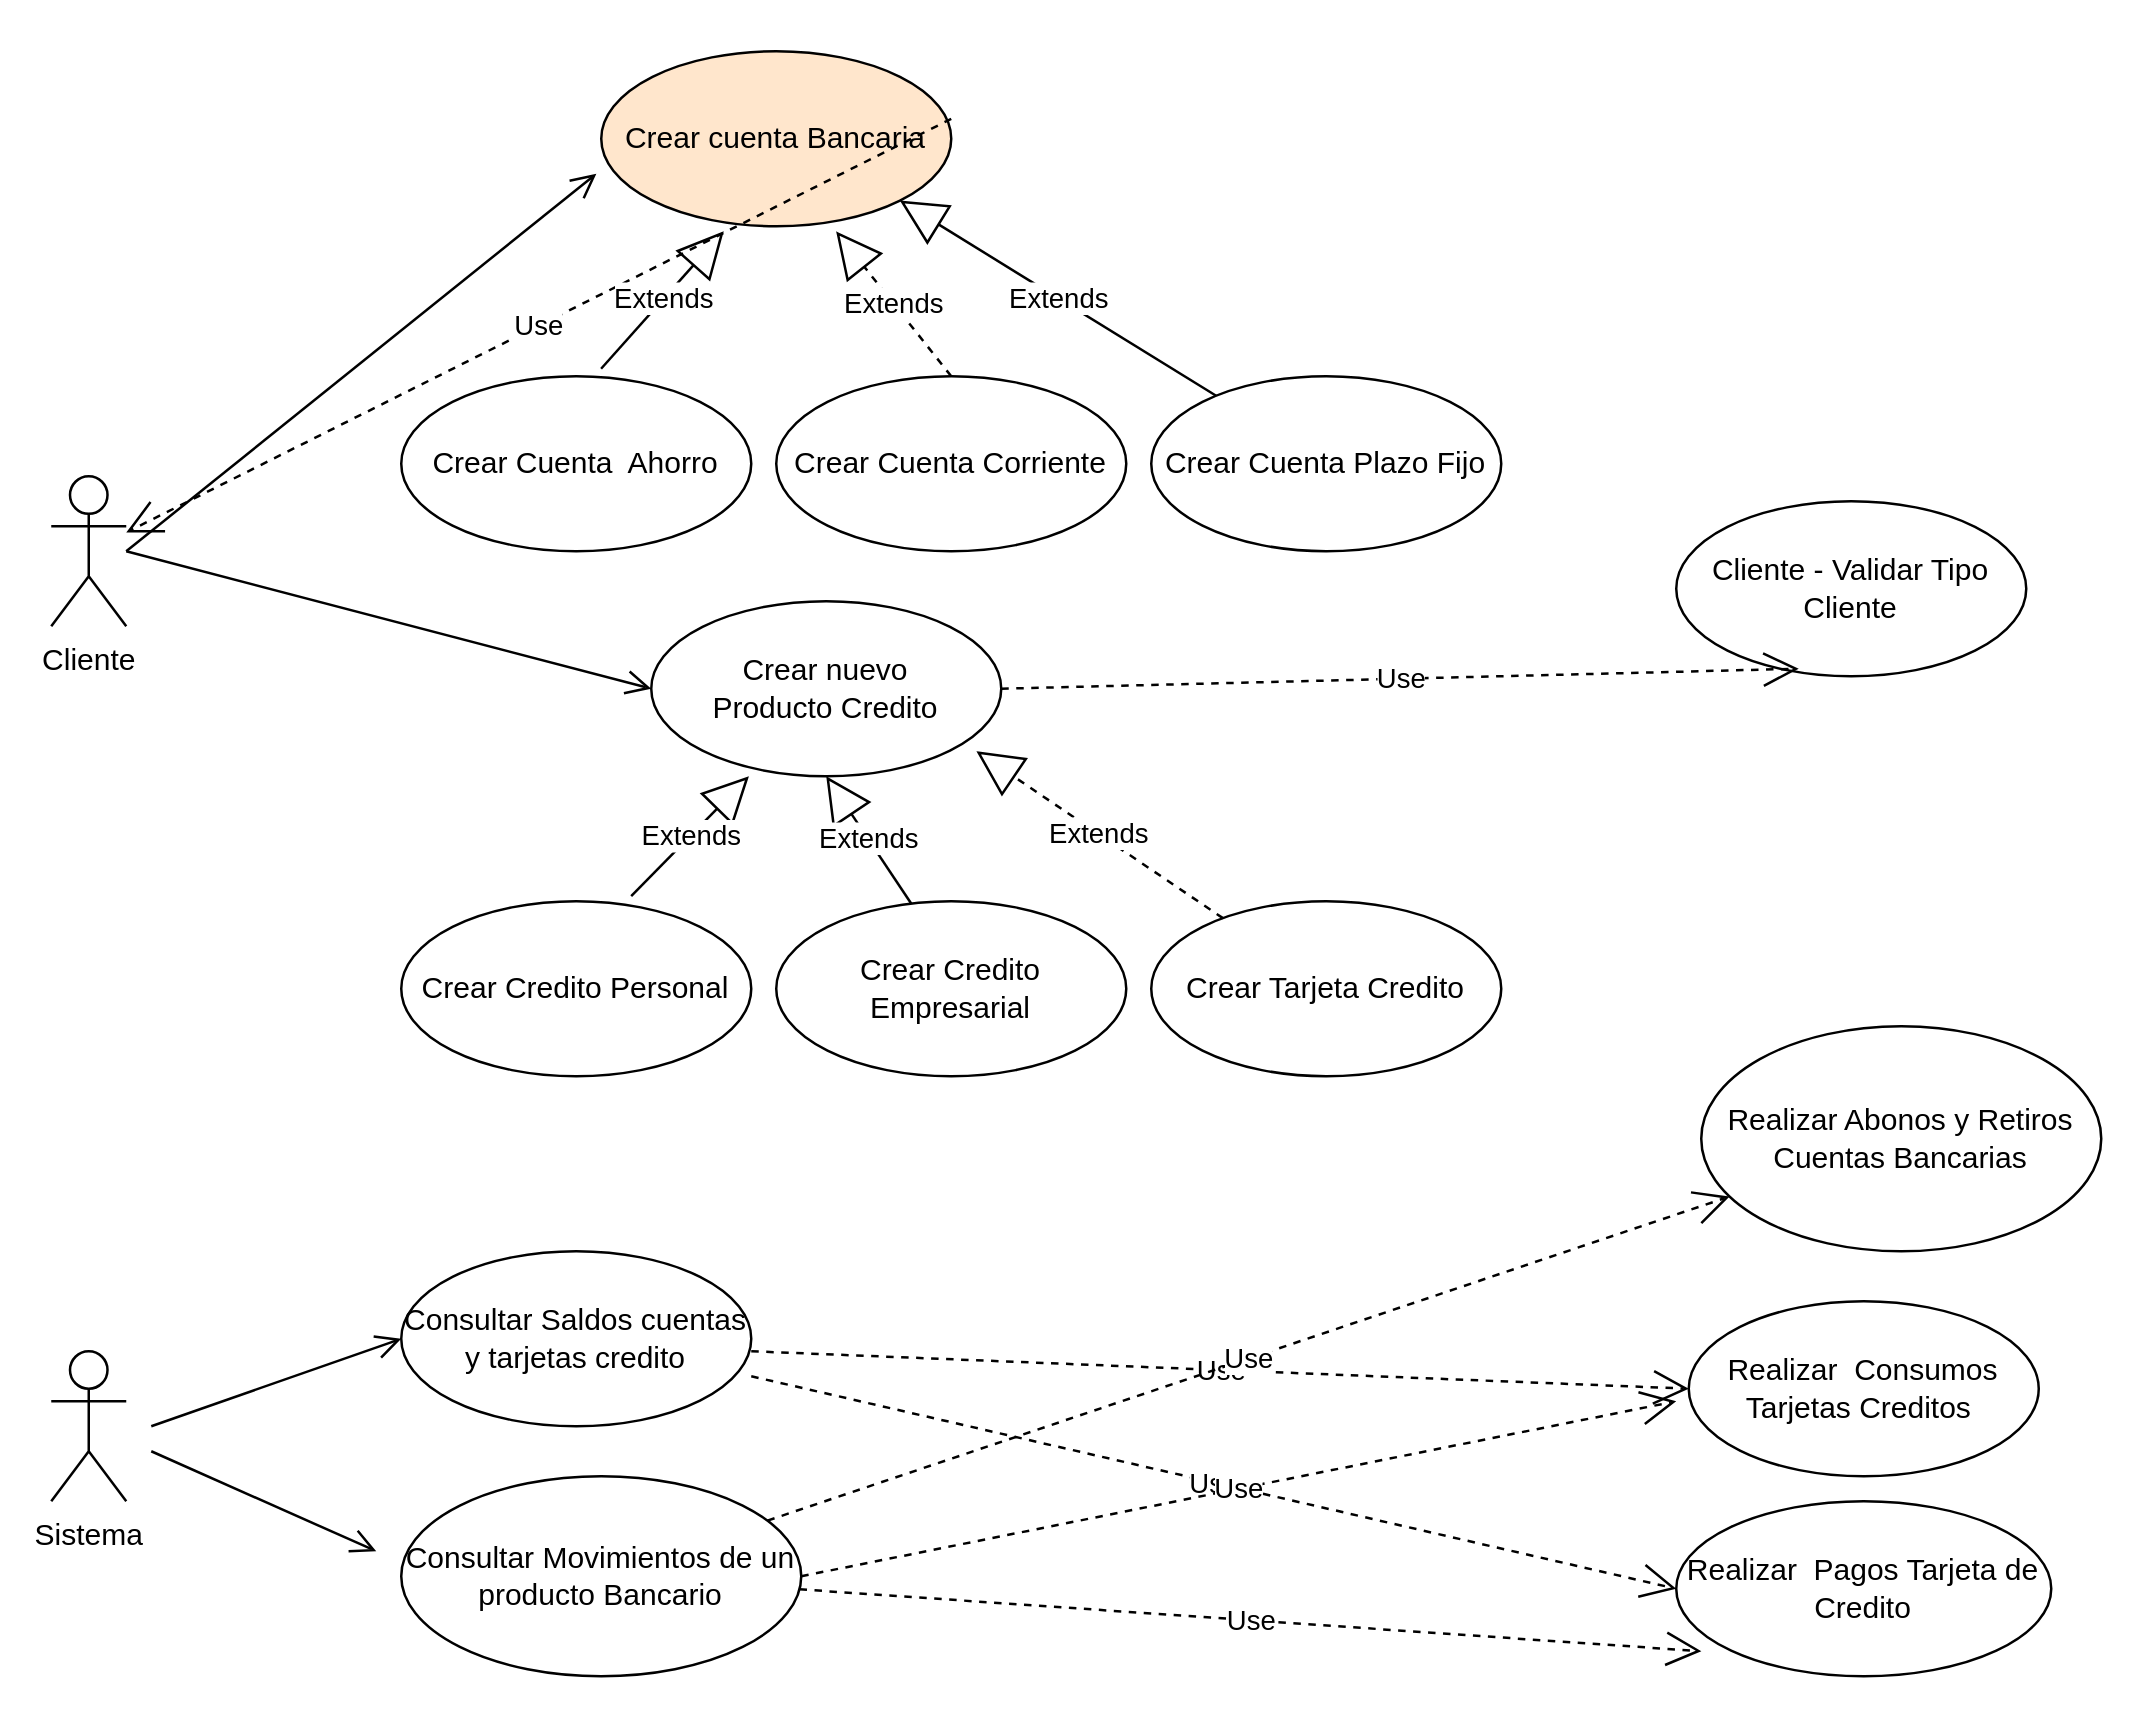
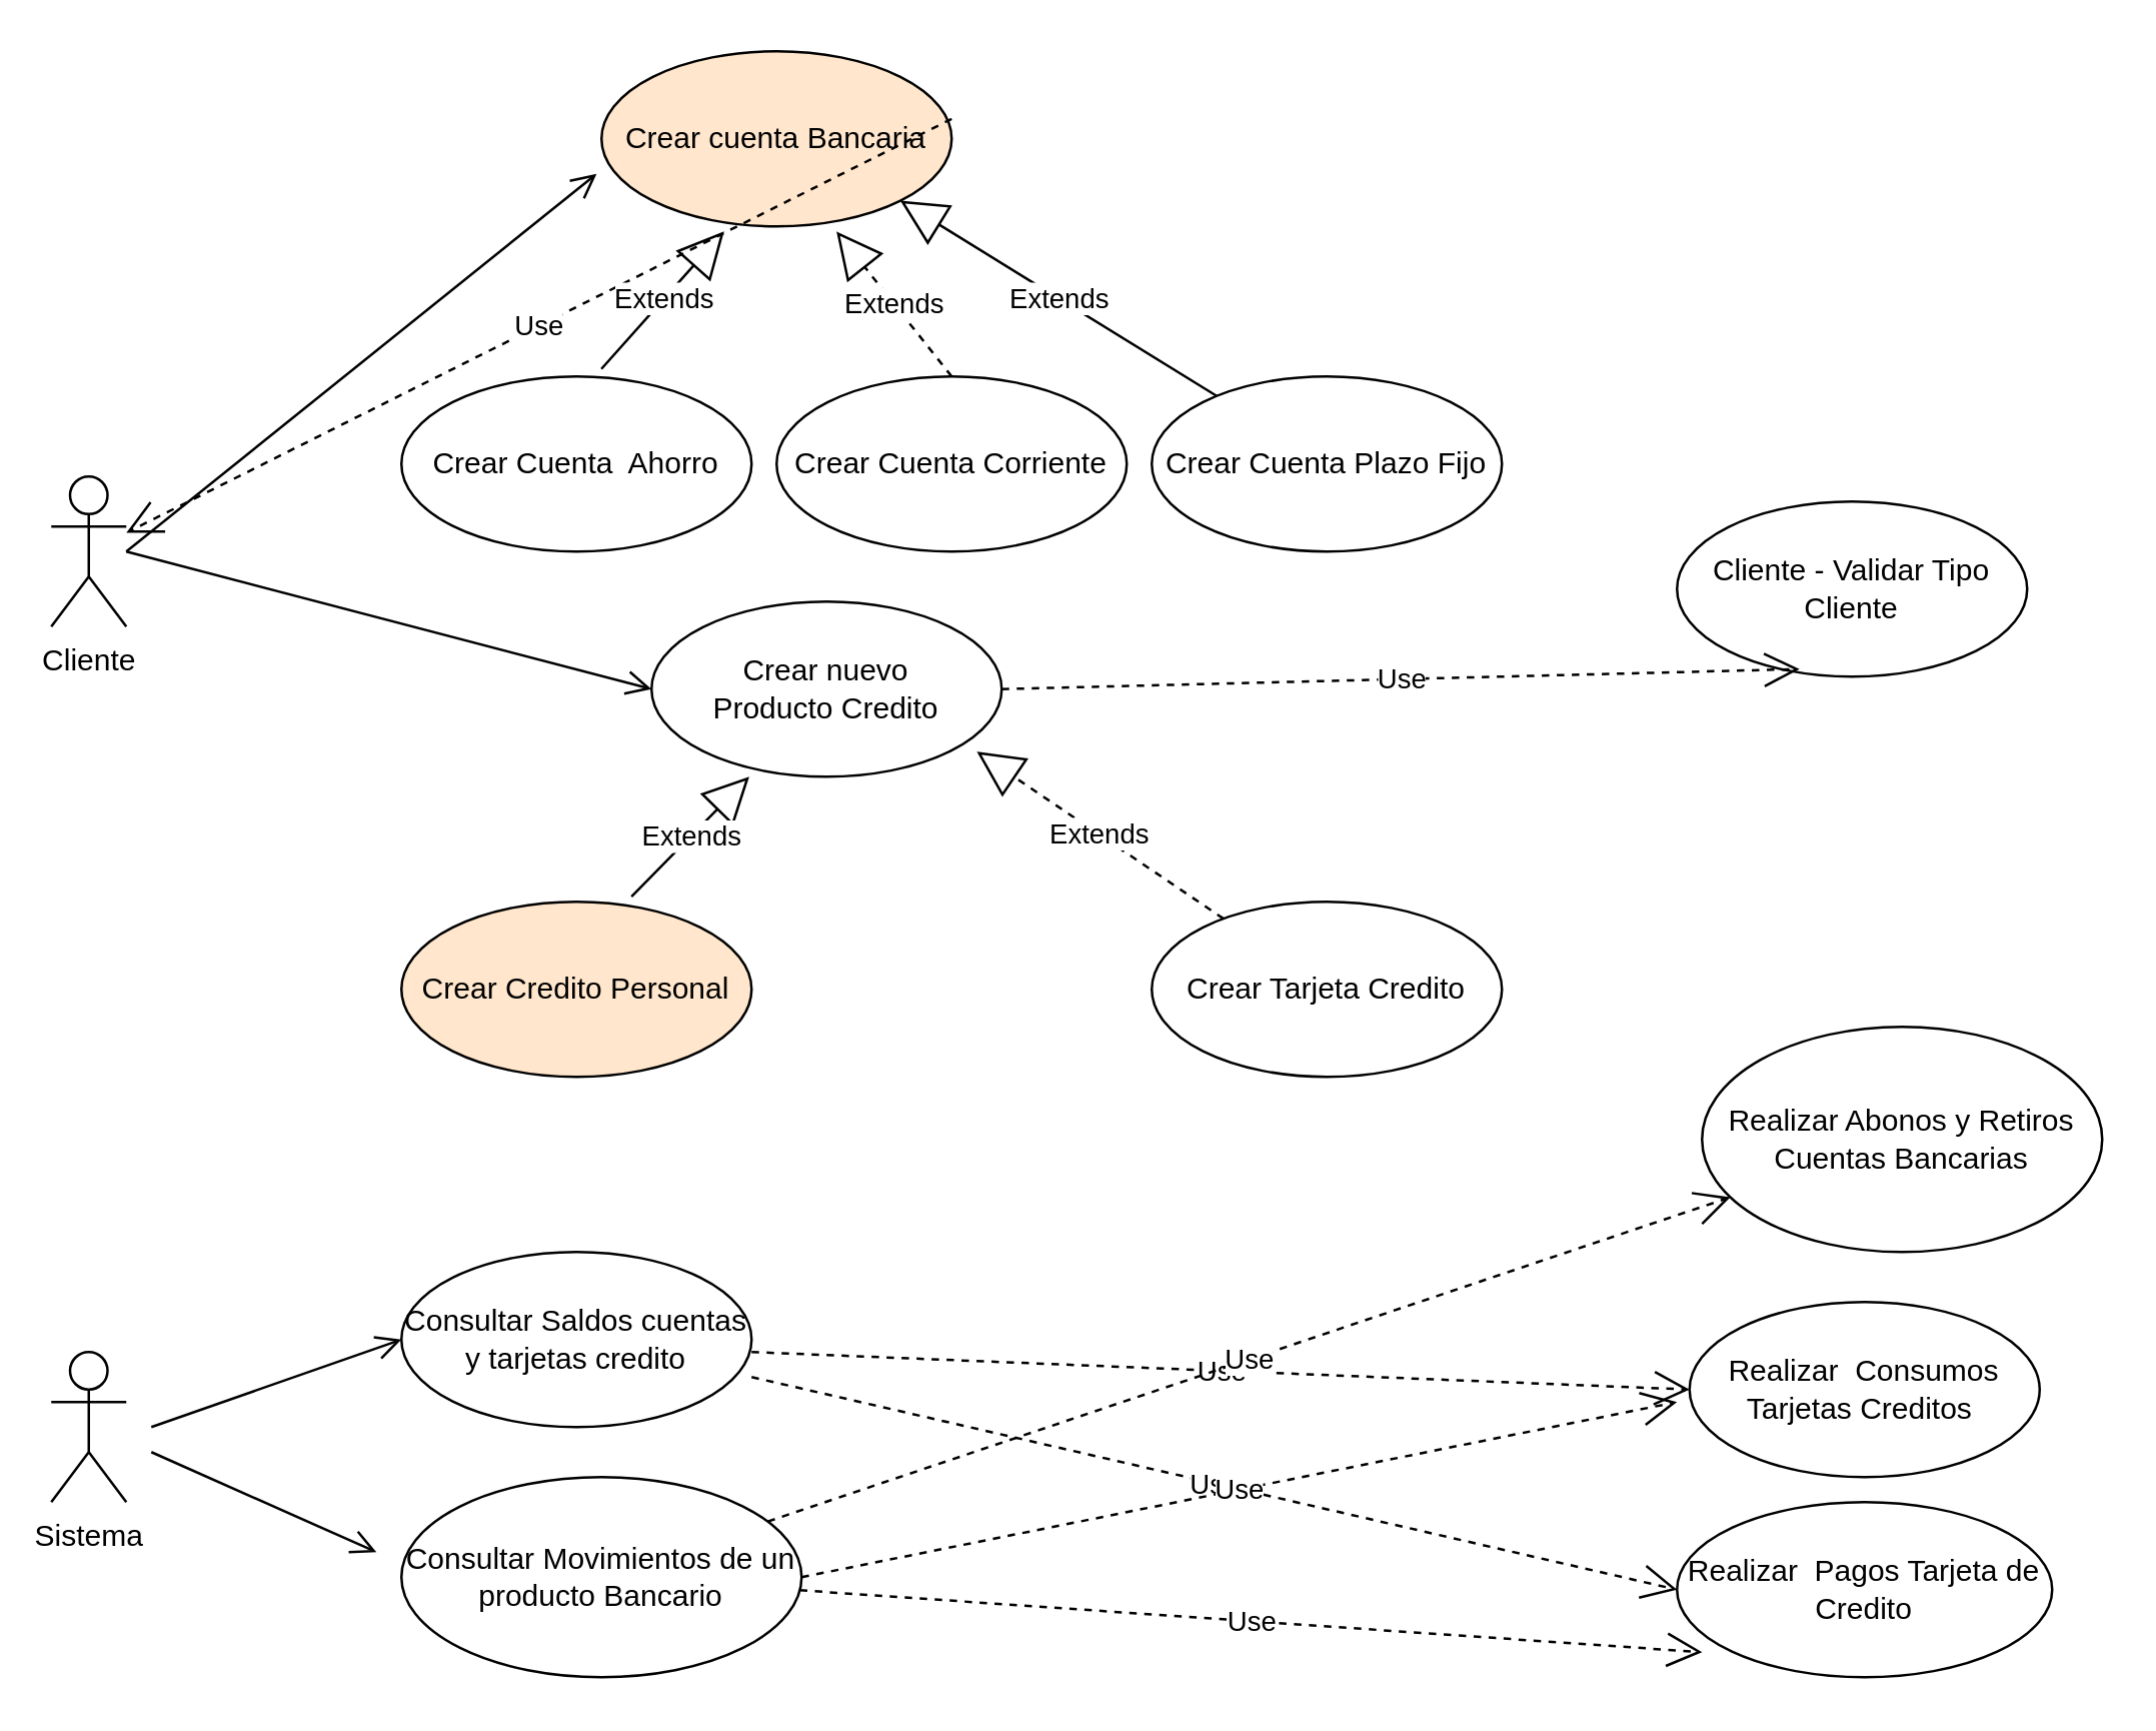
  <mxCell id="0" />
  <mxCell id="1" parent="0" />
  <mxCell id="2" value="Crear cuenta Bancaria" style="ellipse;whiteSpace=wrap;html=1;fillColor=#ffe6cc;" vertex="1" parent="1"><mxGeometry x="240" y="20" width="140" height="70" as="geometry" /></mxCell>
  <mxCell id="3" value="Crear nuevo&lt;br&gt;Producto Credito" style="ellipse;whiteSpace=wrap;html=1;" vertex="1" parent="1"><mxGeometry x="260" y="240" width="140" height="70" as="geometry" /></mxCell>
- <mxCell id="4" value="Crear Credito Personal" style="ellipse;whiteSpace=wrap;html=1;" vertex="1" parent="1"><mxGeometry x="160" y="360" width="140" height="70" as="geometry" /></mxCell>
- <mxCell id="5" value="Crear Credito Empresarial" style="ellipse;whiteSpace=wrap;html=1;" vertex="1" parent="1"><mxGeometry x="310" y="360" width="140" height="70" as="geometry" /></mxCell>
+ <mxCell id="4" value="Crear Credito Personal" style="ellipse;whiteSpace=wrap;html=1;fillColor=#ffe6cc;" vertex="1" parent="1"><mxGeometry x="160" y="360" width="140" height="70" as="geometry" /></mxCell>
  <mxCell id="6" value="Crear Tarjeta Credito" style="ellipse;whiteSpace=wrap;html=1;" vertex="1" parent="1"><mxGeometry x="460" y="360" width="140" height="70" as="geometry" /></mxCell>
  <mxCell id="7" value="Crear Cuenta&amp;nbsp; Ahorro" style="ellipse;whiteSpace=wrap;html=1;" vertex="1" parent="1"><mxGeometry x="160" y="150" width="140" height="70" as="geometry" /></mxCell>
  <mxCell id="8" value="Crear Cuenta Corriente" style="ellipse;whiteSpace=wrap;html=1;" vertex="1" parent="1"><mxGeometry x="310" y="150" width="140" height="70" as="geometry" /></mxCell>
  <mxCell id="9" value="Crear Cuenta Plazo Fijo" style="ellipse;whiteSpace=wrap;html=1;" vertex="1" parent="1"><mxGeometry x="460" y="150" width="140" height="70" as="geometry" /></mxCell>
  <mxCell id="10" value="" style="endArrow=open;startArrow=none;endFill=0;startFill=0;endSize=8;html=1;verticalAlign=bottom;labelBackgroundColor=none;strokeWidth=1;rounded=0;exitX=1;exitY=0.333;exitDx=0;exitDy=0;exitPerimeter=0;entryX=0;entryY=0.5;entryDx=0;entryDy=0;" edge="1" parent="1" target="3"><mxGeometry width="160" relative="1" as="geometry"><mxPoint x="50" y="220" as="sourcePoint" /><mxPoint x="250" y="290" as="targetPoint" /></mxGeometry></mxCell>
  <mxCell id="11" value="" style="endArrow=open;startArrow=none;endFill=0;startFill=0;endSize=8;html=1;verticalAlign=bottom;labelBackgroundColor=none;strokeWidth=1;rounded=0;entryX=-0.014;entryY=0.7;entryDx=0;entryDy=0;entryPerimeter=0;exitX=1;exitY=0.333;exitDx=0;exitDy=0;exitPerimeter=0;" edge="1" parent="1" target="2"><mxGeometry width="160" relative="1" as="geometry"><mxPoint x="50" y="220" as="sourcePoint" /><mxPoint x="140" y="340" as="targetPoint" /></mxGeometry></mxCell>
  <mxCell id="12" value="Cliente - Validar Tipo Cliente" style="ellipse;whiteSpace=wrap;html=1;" vertex="1" parent="1"><mxGeometry x="670" y="200" width="140" height="70" as="geometry" /></mxCell>
  <mxCell id="13" value="Use" style="endArrow=open;endSize=12;dashed=1;html=1;rounded=0;exitX=1;exitY=0.386;exitDx=0;exitDy=0;exitPerimeter=0;" edge="1" parent="1" source="2" target="31"><mxGeometry width="160" relative="1" as="geometry"><mxPoint x="320" y="580" as="sourcePoint" /><mxPoint x="480" y="580" as="targetPoint" /></mxGeometry></mxCell>
  <mxCell id="14" value="Use" style="endArrow=open;endSize=12;dashed=1;html=1;rounded=0;entryX=0.35;entryY=0.957;entryDx=0;entryDy=0;entryPerimeter=0;exitX=1;exitY=0.5;exitDx=0;exitDy=0;" edge="1" parent="1" source="3" target="12"><mxGeometry width="160" relative="1" as="geometry"><mxPoint x="330" y="420" as="sourcePoint" /><mxPoint x="490" y="420" as="targetPoint" /></mxGeometry></mxCell>
  <mxCell id="15" value="Extends" style="endArrow=block;endSize=16;endFill=0;html=1;rounded=0;exitX=0.657;exitY=-0.029;exitDx=0;exitDy=0;exitPerimeter=0;entryX=0.279;entryY=1;entryDx=0;entryDy=0;entryPerimeter=0;" edge="1" parent="1" source="4" target="3"><mxGeometry width="160" relative="1" as="geometry"><mxPoint x="330" y="420" as="sourcePoint" /><mxPoint x="490" y="420" as="targetPoint" /></mxGeometry></mxCell>
- <mxCell id="16" value="Extends" style="endArrow=block;endSize=16;endFill=0;html=1;rounded=0;exitX=0.386;exitY=0.014;exitDx=0;exitDy=0;exitPerimeter=0;entryX=0.5;entryY=1;entryDx=0;entryDy=0;" edge="1" parent="1" source="5" target="3"><mxGeometry width="160" relative="1" as="geometry"><mxPoint x="340" y="410" as="sourcePoint" /><mxPoint x="440" y="610" as="targetPoint" /></mxGeometry></mxCell>
  <mxCell id="17" value="Extends" style="endArrow=block;endSize=16;endFill=0;html=1;rounded=0;entryX=0.929;entryY=0.857;entryDx=0;entryDy=0;entryPerimeter=0;dashed=1;" edge="1" parent="1" source="6" target="3"><mxGeometry width="160" relative="1" as="geometry"><mxPoint x="330" y="420" as="sourcePoint" /><mxPoint x="490" y="420" as="targetPoint" /></mxGeometry></mxCell>
  <mxCell id="18" value="Extends" style="endArrow=block;endSize=16;endFill=0;html=1;rounded=0;exitX=0.571;exitY=-0.043;exitDx=0;exitDy=0;exitPerimeter=0;entryX=0.35;entryY=1.029;entryDx=0;entryDy=0;entryPerimeter=0;" edge="1" parent="1" source="7" target="2"><mxGeometry width="160" relative="1" as="geometry"><mxPoint x="330" y="420" as="sourcePoint" /><mxPoint x="300" y="100" as="targetPoint" /></mxGeometry></mxCell>
  <mxCell id="19" value="Extends" style="endArrow=block;endSize=16;endFill=0;html=1;rounded=0;exitX=0.5;exitY=0;exitDx=0;exitDy=0;entryX=0.671;entryY=1.029;entryDx=0;entryDy=0;entryPerimeter=0;dashed=1;" edge="1" parent="1" source="8" target="2"><mxGeometry width="160" relative="1" as="geometry"><mxPoint x="560" y="380" as="sourcePoint" /><mxPoint x="720" y="380" as="targetPoint" /></mxGeometry></mxCell>
  <mxCell id="20" value="Extends" style="endArrow=block;endSize=16;endFill=0;html=1;rounded=0;entryX=1;entryY=1;entryDx=0;entryDy=0;" edge="1" parent="1" source="9" target="2"><mxGeometry width="160" relative="1" as="geometry"><mxPoint x="450" y="600" as="sourcePoint" /><mxPoint x="610" y="600" as="targetPoint" /></mxGeometry></mxCell>
  <mxCell id="21" value="Consultar Saldos cuentas y tarjetas credito" style="ellipse;whiteSpace=wrap;html=1;" vertex="1" parent="1"><mxGeometry x="160" y="500" width="140" height="70" as="geometry" /></mxCell>
  <mxCell id="22" value="Consultar Movimientos de un producto Bancario" style="ellipse;whiteSpace=wrap;html=1;" vertex="1" parent="1"><mxGeometry x="160" y="590" width="160" height="80" as="geometry" /></mxCell>
  <mxCell id="23" value="Realizar Abonos y Retiros Cuentas Bancarias" style="ellipse;whiteSpace=wrap;html=1;" vertex="1" parent="1"><mxGeometry x="680" y="410" width="160" height="90" as="geometry" /></mxCell>
  <mxCell id="24" value="Realizar&amp;nbsp; Consumos Tarjetas Creditos&amp;nbsp;" style="ellipse;whiteSpace=wrap;html=1;" vertex="1" parent="1"><mxGeometry x="675" y="520" width="140" height="70" as="geometry" /></mxCell>
  <mxCell id="25" value="Realizar&amp;nbsp; Pagos Tarjeta de Credito" style="ellipse;whiteSpace=wrap;html=1;" vertex="1" parent="1"><mxGeometry x="670" y="600" width="150" height="70" as="geometry" /></mxCell>
  <mxCell id="26" value="Use" style="endArrow=open;endSize=12;dashed=1;html=1;rounded=0;entryX=0;entryY=0.5;entryDx=0;entryDy=0;" edge="1" parent="1" target="24"><mxGeometry width="160" relative="1" as="geometry"><mxPoint x="300" y="540" as="sourcePoint" /><mxPoint x="530" y="560" as="targetPoint" /></mxGeometry></mxCell>
  <mxCell id="27" value="Use" style="endArrow=open;endSize=12;dashed=1;html=1;rounded=0;entryX=0;entryY=0.5;entryDx=0;entryDy=0;" edge="1" parent="1" target="25"><mxGeometry width="160" relative="1" as="geometry"><mxPoint x="300" y="550" as="sourcePoint" /><mxPoint x="490" y="320" as="targetPoint" /></mxGeometry></mxCell>
  <mxCell id="28" value="Use" style="endArrow=open;endSize=12;dashed=1;html=1;rounded=0;entryX=0.067;entryY=0.857;entryDx=0;entryDy=0;entryPerimeter=0;" edge="1" parent="1" source="22" target="25"><mxGeometry width="160" relative="1" as="geometry"><mxPoint x="330" y="320" as="sourcePoint" /><mxPoint x="490" y="320" as="targetPoint" /></mxGeometry></mxCell>
  <mxCell id="29" value="Use" style="endArrow=open;endSize=12;dashed=1;html=1;rounded=0;exitX=1;exitY=0.5;exitDx=0;exitDy=0;" edge="1" parent="1" source="22"><mxGeometry width="160" relative="1" as="geometry"><mxPoint x="330" y="320" as="sourcePoint" /><mxPoint x="670" y="560" as="targetPoint" /></mxGeometry></mxCell>
  <mxCell id="30" value="Use" style="endArrow=open;endSize=12;dashed=1;html=1;rounded=0;" edge="1" parent="1" source="22" target="23"><mxGeometry width="160" relative="1" as="geometry"><mxPoint x="330" y="320" as="sourcePoint" /><mxPoint x="490" y="320" as="targetPoint" /></mxGeometry></mxCell>
  <mxCell id="31" value="Cliente" style="shape=umlActor;verticalLabelPosition=bottom;verticalAlign=top;html=1;" vertex="1" parent="1"><mxGeometry x="20" y="190" width="30" height="60" as="geometry" /></mxCell>
  <mxCell id="32" value="Sistema" style="shape=umlActor;verticalLabelPosition=bottom;verticalAlign=top;html=1;" vertex="1" parent="1"><mxGeometry x="20" y="540" width="30" height="60" as="geometry" /></mxCell>
  <mxCell id="33" value="" style="endArrow=open;startArrow=none;endFill=0;startFill=0;endSize=8;html=1;verticalAlign=bottom;labelBackgroundColor=none;strokeWidth=1;rounded=0;entryX=0;entryY=0.5;entryDx=0;entryDy=0;" edge="1" parent="1" target="21"><mxGeometry width="160" relative="1" as="geometry"><mxPoint x="60" y="570" as="sourcePoint" /><mxPoint x="210" y="470" as="targetPoint" /></mxGeometry></mxCell>
  <mxCell id="34" value="" style="endArrow=open;startArrow=none;endFill=0;startFill=0;endSize=8;html=1;verticalAlign=bottom;labelBackgroundColor=none;strokeWidth=1;rounded=0;" edge="1" parent="1"><mxGeometry width="160" relative="1" as="geometry"><mxPoint x="60" y="580" as="sourcePoint" /><mxPoint x="150" y="620" as="targetPoint" /></mxGeometry></mxCell>
